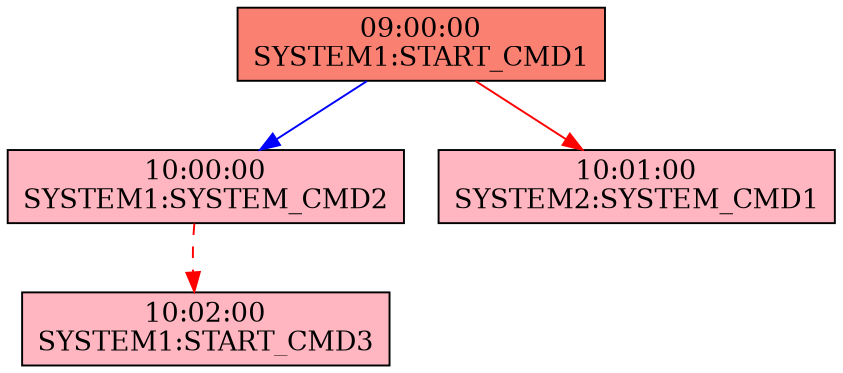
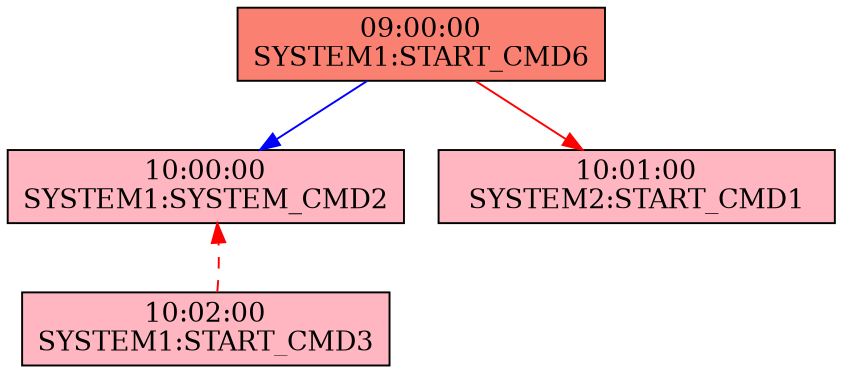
  digraph {
    node [fillcolor=lightpink shape=box style=filled]
    edge [color=red style=solid]
-   n1 [fillcolor=salmon label="09:00:00\nSYSTEM1:START_CMD1"]
+   n1 [fillcolor=salmon label="09:00:00\nSYSTEM1:START_CMD6"]
    n2 [label="10:00:00\nSYSTEM1:SYSTEM_CMD2"]
-   n3 [label="10:01:00\nSYSTEM2:SYSTEM_CMD1"]
+   n3 [label="10:01:00\nSYSTEM2:START_CMD1"]
    n4 [label="10:02:00\nSYSTEM1:START_CMD3"]
    n1 -> n2 [color=blue]
    n1 -> n3
-   n2 -> n4 [style=dashed]
+   n4 -> n2 [style=dashed]
  }
